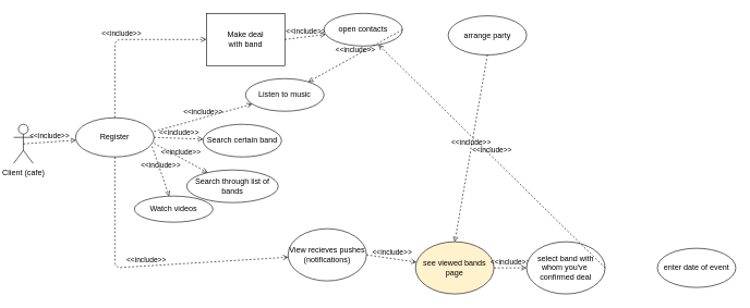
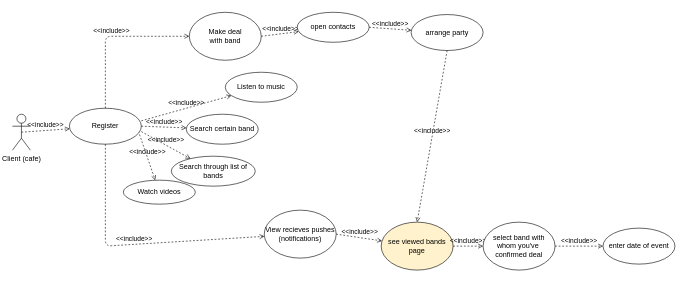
  <mxCell id="0" />
  <mxCell id="1" parent="0" />
  <mxCell id="2" value="Client (cafe)" style="shape=umlActor;verticalLabelPosition=bottom;verticalAlign=top;html=1;outlineConnect=0;" vertex="1" parent="1"><mxGeometry x="20" y="190" width="30" height="60" as="geometry" /></mxCell>
  <mxCell id="3" value="&amp;lt;&amp;lt;include&amp;gt;&amp;gt;" style="edgeStyle=none;html=1;endArrow=open;verticalAlign=bottom;dashed=1;labelBackgroundColor=none;exitX=0.5;exitY=0.5;exitDx=0;exitDy=0;exitPerimeter=0;" edge="1" parent="1" source="2" target="4"><mxGeometry width="160" relative="1" as="geometry"><mxPoint x="285" y="290" as="sourcePoint" /><mxPoint x="95" y="210" as="targetPoint" /></mxGeometry></mxCell>
  <mxCell id="4" value="Register" style="ellipse;whiteSpace=wrap;html=1;" vertex="1" parent="1"><mxGeometry x="115" y="180" width="120" height="60" as="geometry" /></mxCell>
  <mxCell id="5" value="&amp;lt;&amp;lt;include&amp;gt;&amp;gt;" style="edgeStyle=none;html=1;endArrow=open;verticalAlign=bottom;dashed=1;labelBackgroundColor=none;exitX=1;exitY=0.35;exitDx=0;exitDy=0;exitPerimeter=0;" edge="1" parent="1" source="4" target="6"><mxGeometry width="160" relative="1" as="geometry"><mxPoint x="285" y="290" as="sourcePoint" /><mxPoint x="275" y="170" as="targetPoint" /></mxGeometry></mxCell>
  <mxCell id="6" value="Listen to music" style="ellipse;whiteSpace=wrap;html=1;" vertex="1" parent="1"><mxGeometry x="375" y="120" width="120" height="50" as="geometry" /></mxCell>
  <mxCell id="7" value="&amp;lt;&amp;lt;include&amp;gt;&amp;gt;" style="edgeStyle=none;html=1;endArrow=open;verticalAlign=bottom;dashed=1;labelBackgroundColor=none;exitX=1;exitY=0.5;exitDx=0;exitDy=0;" edge="1" parent="1" source="4" target="8"><mxGeometry width="160" relative="1" as="geometry"><mxPoint x="285" y="290" as="sourcePoint" /><mxPoint x="445" y="290" as="targetPoint" /></mxGeometry></mxCell>
  <mxCell id="8" value="Search certain band" style="ellipse;whiteSpace=wrap;html=1;" vertex="1" parent="1"><mxGeometry x="310" y="190" width="120" height="50" as="geometry" /></mxCell>
  <mxCell id="9" value="&amp;lt;&amp;lt;include&amp;gt;&amp;gt;" style="edgeStyle=none;html=1;endArrow=open;verticalAlign=bottom;dashed=1;labelBackgroundColor=none;exitX=0.975;exitY=0.733;exitDx=0;exitDy=0;exitPerimeter=0;" edge="1" parent="1" source="4" target="10"><mxGeometry width="160" relative="1" as="geometry"><mxPoint x="285" y="290" as="sourcePoint" /><mxPoint x="445" y="290" as="targetPoint" /></mxGeometry></mxCell>
  <mxCell id="10" value="Watch videos" style="ellipse;whiteSpace=wrap;html=1;" vertex="1" parent="1"><mxGeometry x="205" y="300" width="120" height="40" as="geometry" /></mxCell>
  <mxCell id="11" value="&amp;lt;&amp;lt;include&amp;gt;&amp;gt;" style="edgeStyle=none;html=1;endArrow=open;verticalAlign=bottom;dashed=1;labelBackgroundColor=none;exitX=1;exitY=0.65;exitDx=0;exitDy=0;exitPerimeter=0;" edge="1" parent="1" source="4" target="12"><mxGeometry width="160" relative="1" as="geometry"><mxPoint x="345" y="280" as="sourcePoint" /><mxPoint x="505" y="280" as="targetPoint" /></mxGeometry></mxCell>
  <mxCell id="12" value="Search through list of bands" style="ellipse;whiteSpace=wrap;html=1;" vertex="1" parent="1"><mxGeometry x="285" y="260" width="140" height="50" as="geometry" /></mxCell>
  <mxCell id="13" value="&amp;lt;&amp;lt;include&amp;gt;&amp;gt;" style="edgeStyle=none;html=1;endArrow=open;verticalAlign=bottom;dashed=1;labelBackgroundColor=none;exitX=0.5;exitY=0;exitDx=0;exitDy=0;" edge="1" parent="1" source="4" target="14"><mxGeometry width="160" relative="1" as="geometry"><mxPoint x="285" y="280" as="sourcePoint" /><mxPoint x="375" y="60" as="targetPoint" /><Array as="points"><mxPoint x="175" y="60" /></Array></mxGeometry></mxCell>
- <mxCell id="14" value="Make deal&lt;br&gt;with band" style="whiteSpace=wrap;html=1;rounded=0;" vertex="1" parent="1"><mxGeometry x="315" y="20" width="120" height="80" as="geometry" /></mxCell>
+ <mxCell id="14" value="Make deal&lt;br&gt;with band" style="ellipse;whiteSpace=wrap;html=1;" vertex="1" parent="1"><mxGeometry x="315" y="20" width="120" height="80" as="geometry" /></mxCell>
  <mxCell id="15" value="&amp;lt;&amp;lt;include&amp;gt;&amp;gt;" style="edgeStyle=none;html=1;endArrow=open;verticalAlign=bottom;dashed=1;labelBackgroundColor=none;exitX=1;exitY=0.5;exitDx=0;exitDy=0;" edge="1" parent="1" source="14" target="16"><mxGeometry width="160" relative="1" as="geometry"><mxPoint x="285" y="270" as="sourcePoint" /><mxPoint x="445" y="270" as="targetPoint" /></mxGeometry></mxCell>
  <mxCell id="16" value="open contacts" style="ellipse;whiteSpace=wrap;html=1;" vertex="1" parent="1"><mxGeometry x="495" y="20" width="120" height="50" as="geometry" /></mxCell>
- <mxCell id="17" value="&amp;lt;&amp;lt;include&amp;gt;&amp;gt;" style="edgeStyle=none;html=1;endArrow=open;verticalAlign=bottom;dashed=1;labelBackgroundColor=none;exitX=1;exitY=0.5;exitDx=0;exitDy=0;" edge="1" parent="1" source="16" target="6"><mxGeometry width="160" relative="1" as="geometry"><mxPoint x="285" y="270" as="sourcePoint" /><mxPoint x="445" y="270" as="targetPoint" /></mxGeometry></mxCell>
+ <mxCell id="17" value="&amp;lt;&amp;lt;include&amp;gt;&amp;gt;" style="edgeStyle=none;html=1;endArrow=open;verticalAlign=bottom;dashed=1;labelBackgroundColor=none;exitX=1;exitY=0.5;exitDx=0;exitDy=0;" edge="1" parent="1" source="16" target="18"><mxGeometry width="160" relative="1" as="geometry"><mxPoint x="285" y="270" as="sourcePoint" /><mxPoint x="445" y="270" as="targetPoint" /></mxGeometry></mxCell>
  <mxCell id="18" value="arrange party" style="ellipse;whiteSpace=wrap;html=1;" vertex="1" parent="1"><mxGeometry x="685" y="23.75" width="120" height="60" as="geometry" /></mxCell>
  <mxCell id="19" value="&amp;lt;&amp;lt;include&amp;gt;&amp;gt;" style="edgeStyle=none;html=1;endArrow=open;verticalAlign=bottom;dashed=1;labelBackgroundColor=none;exitX=0.5;exitY=1;exitDx=0;exitDy=0;" edge="1" parent="1" source="4" target="20"><mxGeometry width="160" relative="1" as="geometry"><mxPoint x="285" y="270" as="sourcePoint" /><mxPoint x="385" y="410" as="targetPoint" /><Array as="points"><mxPoint x="175" y="410" /></Array></mxGeometry></mxCell>
  <mxCell id="20" value="View recieves pushes (notifications)" style="ellipse;whiteSpace=wrap;html=1;" vertex="1" parent="1"><mxGeometry x="440" y="350" width="120" height="80" as="geometry" /></mxCell>
  <mxCell id="21" value="&amp;lt;&amp;lt;include&amp;gt;&amp;gt;" style="edgeStyle=none;html=1;endArrow=open;verticalAlign=bottom;dashed=1;labelBackgroundColor=none;exitX=1;exitY=0.5;exitDx=0;exitDy=0;" edge="1" parent="1" source="20" target="22"><mxGeometry width="160" relative="1" as="geometry"><mxPoint x="285" y="270" as="sourcePoint" /><mxPoint x="445" y="270" as="targetPoint" /></mxGeometry></mxCell>
  <mxCell id="22" value="see viewed bands page" style="ellipse;whiteSpace=wrap;html=1;fillColor=#fff2cc;" vertex="1" parent="1"><mxGeometry x="635" y="370" width="120" height="80" as="geometry" /></mxCell>
  <mxCell id="23" value="&amp;lt;&amp;lt;include&amp;gt;&amp;gt;" style="edgeStyle=none;html=1;endArrow=open;verticalAlign=bottom;dashed=1;labelBackgroundColor=none;exitX=1;exitY=0.5;exitDx=0;exitDy=0;" edge="1" parent="1" source="22" target="24"><mxGeometry width="160" relative="1" as="geometry"><mxPoint x="668" y="391" as="sourcePoint" /><mxPoint x="445" y="260" as="targetPoint" /></mxGeometry></mxCell>
  <mxCell id="24" value="select band with whom you've&amp;nbsp; confirmed deal" style="ellipse;whiteSpace=wrap;html=1;" vertex="1" parent="1"><mxGeometry x="805" y="370" width="120" height="80" as="geometry" /></mxCell>
- <mxCell id="25" value="&amp;lt;&amp;lt;include&amp;gt;&amp;gt;" style="edgeStyle=none;html=1;endArrow=open;verticalAlign=bottom;dashed=1;labelBackgroundColor=none;exitX=1;exitY=0.5;exitDx=0;exitDy=0;" edge="1" parent="1" source="24" target="16"><mxGeometry width="160" relative="1" as="geometry"><mxPoint x="555" y="290" as="sourcePoint" /><mxPoint x="445" y="240" as="targetPoint" /></mxGeometry></mxCell>
+ <mxCell id="25" value="&amp;lt;&amp;lt;include&amp;gt;&amp;gt;" style="edgeStyle=none;html=1;endArrow=open;verticalAlign=bottom;dashed=1;labelBackgroundColor=none;exitX=1;exitY=0.5;exitDx=0;exitDy=0;" edge="1" parent="1" source="24" target="26"><mxGeometry width="160" relative="1" as="geometry"><mxPoint x="555" y="290" as="sourcePoint" /><mxPoint x="445" y="240" as="targetPoint" /></mxGeometry></mxCell>
  <mxCell id="26" value="enter date of event" style="ellipse;whiteSpace=wrap;html=1;" vertex="1" parent="1"><mxGeometry x="1005" y="380" width="120" height="60" as="geometry" /></mxCell>
  <mxCell id="27" value="&amp;lt;&amp;lt;include&amp;gt;&amp;gt;" style="edgeStyle=none;html=1;endArrow=open;verticalAlign=bottom;dashed=1;labelBackgroundColor=none;exitX=0.5;exitY=1;exitDx=0;exitDy=0;entryX=0.5;entryY=0;entryDx=0;entryDy=0;" edge="1" parent="1" source="18" target="22"><mxGeometry width="160" relative="1" as="geometry"><mxPoint x="285" y="240" as="sourcePoint" /><mxPoint x="445" y="240" as="targetPoint" /></mxGeometry></mxCell>
